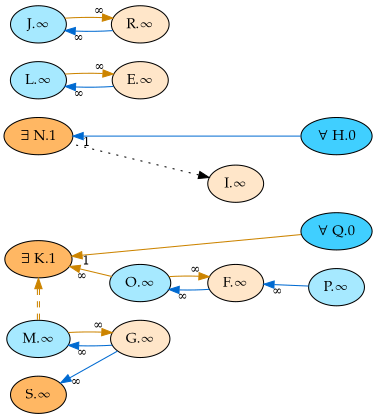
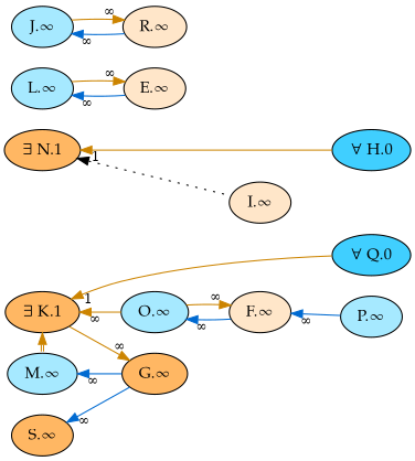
  digraph {
    rankdir=LR
    node [fillcolor="#a6e9ff" fontname=Palatino fontsize=14 style=filled]
    edge [color="#cc8400" dir=back fontsize=12 labeldistance=1.5 style=solid taillabel="∞"]
    n1 [fillcolor="#40cfff" label="∀ Q.0"]
    n2 [fillcolor="#40cfff" label="∀ H.0"]
    n3 [fillcolor="#ffb763" label="∃ N.1"]
    n4 [fillcolor="#ffb763" label="∃ K.1"]
    n5 [label="O.∞"]
    n6 [label="M.∞"]
    n7 [label="L.∞"]
    n8 [fillcolor="#ffe6c9" label="E.∞"]
    n9 [fillcolor="#ffe6c9" label="F.∞"]
    n10 [label="P.∞"]
    n11 [label="J.∞"]
    n12 [fillcolor="#ffe6c9" label="R.∞"]
-   n13 [fillcolor="#ffe6c9" label="G.∞"]
+   n13 [fillcolor="#ffb763" label="G.∞"]
    n14 [fillcolor="#ffb763" label="S.∞"]
    n15 [fillcolor="#ffe6c9" label="I.∞"]
    subgraph sub_1 {
      rank=max
      n1
      n2
    }
    subgraph sub_2 {
      rank=min
      n3
      n4
    }
-   n3 -> n2 [color="#006ad1" taillabel=1]
+   n3 -> n2 [taillabel=1]
    n4 -> n1 [taillabel=1]
    n4 -> n5
    n4 -> n6 [color="#cc8400:#cc8400" constraint=false style=dashed taillabel=""]
    n5 -> n9 [color="#006ad1"]
    n6 -> n13 [color="#006ad1"]
    n7 -> n8 [color="#006ad1"]
    n8 -> n7
    n9 -> n5
    n9 -> n10 [color="#006ad1"]
    n11 -> n12 [color="#006ad1"]
    n12 -> n11
-   n13 -> n6
+   n13 -> n4
    n14 -> n13 [color="#006ad1"]
-   n15 -> n3 [color=black constraint=false style=dotted taillabel=""]
+   n3 -> n15 [color=black constraint=false style=dotted taillabel=""]
  }
